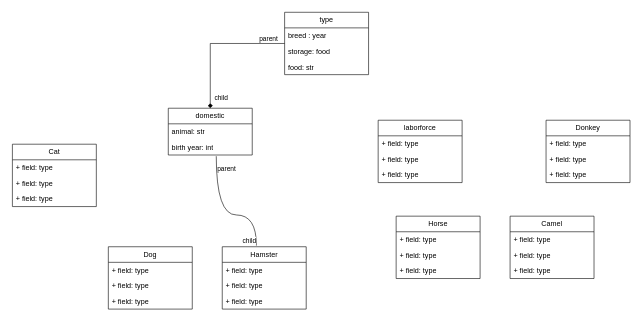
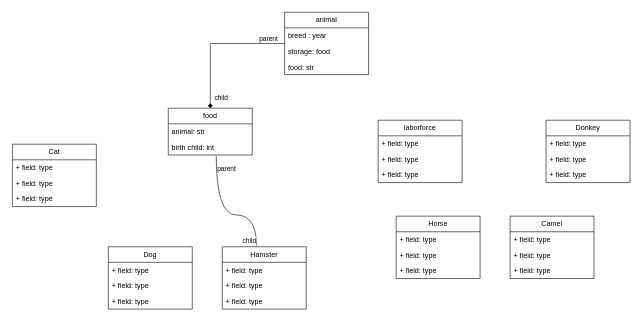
  <mxCell id="0" />
  <mxCell id="1" parent="0" />
- <mxCell id="2" value="type" style="swimlane;fontStyle=0;childLayout=stackLayout;horizontal=1;startSize=26;fillColor=none;horizontalStack=0;resizeParent=1;resizeParentMax=0;resizeLast=0;collapsible=1;marginBottom=0;whiteSpace=wrap;html=1;" parent="1" vertex="1"><mxGeometry x="474" y="20" width="140" height="104" as="geometry" /></mxCell>
+ <mxCell id="2" value="animal" style="swimlane;fontStyle=0;childLayout=stackLayout;horizontal=1;startSize=26;fillColor=none;horizontalStack=0;resizeParent=1;resizeParentMax=0;resizeLast=0;collapsible=1;marginBottom=0;whiteSpace=wrap;html=1;" parent="1" vertex="1"><mxGeometry x="474" y="20" width="140" height="104" as="geometry" /></mxCell>
  <mxCell id="3" value="breed : year" style="text;strokeColor=none;fillColor=none;align=left;verticalAlign=top;spacingLeft=4;spacingRight=4;overflow=hidden;rotatable=0;points=[[0,0.5],[1,0.5]];portConstraint=eastwest;whiteSpace=wrap;html=1;" parent="2" vertex="1"><mxGeometry y="26" width="140" height="26" as="geometry" /></mxCell>
  <mxCell id="4" value="storage: food" style="text;strokeColor=none;fillColor=none;align=left;verticalAlign=top;spacingLeft=4;spacingRight=4;overflow=hidden;rotatable=0;points=[[0,0.5],[1,0.5]];portConstraint=eastwest;whiteSpace=wrap;html=1;" parent="2" vertex="1"><mxGeometry y="52" width="140" height="26" as="geometry" /></mxCell>
  <mxCell id="5" value="food: str" style="text;strokeColor=none;fillColor=none;align=left;verticalAlign=top;spacingLeft=4;spacingRight=4;overflow=hidden;rotatable=0;points=[[0,0.5],[1,0.5]];portConstraint=eastwest;whiteSpace=wrap;html=1;" parent="2" vertex="1"><mxGeometry y="78" width="140" height="26" as="geometry" /></mxCell>
- <mxCell id="6" value="domestic" style="swimlane;fontStyle=0;childLayout=stackLayout;horizontal=1;startSize=26;fillColor=none;horizontalStack=0;resizeParent=1;resizeParentMax=0;resizeLast=0;collapsible=1;marginBottom=0;whiteSpace=wrap;html=1;" parent="1" vertex="1"><mxGeometry x="280" y="180" width="140" height="78" as="geometry" /></mxCell>
+ <mxCell id="6" value="food" style="swimlane;fontStyle=0;childLayout=stackLayout;horizontal=1;startSize=26;fillColor=none;horizontalStack=0;resizeParent=1;resizeParentMax=0;resizeLast=0;collapsible=1;marginBottom=0;whiteSpace=wrap;html=1;" parent="1" vertex="1"><mxGeometry x="280" y="180" width="140" height="78" as="geometry" /></mxCell>
  <mxCell id="7" value="animal: str" style="text;strokeColor=none;fillColor=none;align=left;verticalAlign=top;spacingLeft=4;spacingRight=4;overflow=hidden;rotatable=0;points=[[0,0.5],[1,0.5]];portConstraint=eastwest;whiteSpace=wrap;html=1;" parent="6" vertex="1"><mxGeometry y="26" width="140" height="26" as="geometry" /></mxCell>
- <mxCell id="8" value="birth year: int" style="text;strokeColor=none;fillColor=none;align=left;verticalAlign=top;spacingLeft=4;spacingRight=4;overflow=hidden;rotatable=0;points=[[0,0.5],[1,0.5]];portConstraint=eastwest;whiteSpace=wrap;html=1;" parent="6" vertex="1"><mxGeometry y="52" width="140" height="26" as="geometry" /></mxCell>
+ <mxCell id="8" value="birth child: int" style="text;strokeColor=none;fillColor=none;align=left;verticalAlign=top;spacingLeft=4;spacingRight=4;overflow=hidden;rotatable=0;points=[[0,0.5],[1,0.5]];portConstraint=eastwest;whiteSpace=wrap;html=1;" parent="6" vertex="1"><mxGeometry y="52" width="140" height="26" as="geometry" /></mxCell>
  <mxCell id="9" value="" style="endArrow=none;html=1;edgeStyle=orthogonalEdgeStyle;entryX=0.407;entryY=-0.019;entryDx=0;entryDy=0;entryPerimeter=0;curved=1;" edge="1" parent="6" target="32"><mxGeometry relative="1" as="geometry"><mxPoint x="80" y="80" as="sourcePoint" /><mxPoint x="80.0" y="191.976" as="targetPoint" /><Array as="points"><mxPoint x="80" y="178" /><mxPoint x="147" y="178" /></Array></mxGeometry></mxCell>
  <mxCell id="10" value="parent" style="edgeLabel;resizable=0;html=1;align=left;verticalAlign=bottom;" connectable="0" vertex="1" parent="9"><mxGeometry x="-1" relative="1" as="geometry"><mxPoint y="30" as="offset" /></mxGeometry></mxCell>
  <mxCell id="11" value="child" style="edgeLabel;resizable=0;html=1;align=right;verticalAlign=bottom;" connectable="0" vertex="1" parent="9"><mxGeometry x="1" relative="1" as="geometry" /></mxCell>
  <mxCell id="12" value="laborforce" style="swimlane;fontStyle=0;childLayout=stackLayout;horizontal=1;startSize=26;fillColor=none;horizontalStack=0;resizeParent=1;resizeParentMax=0;resizeLast=0;collapsible=1;marginBottom=0;whiteSpace=wrap;html=1;" parent="1" vertex="1"><mxGeometry x="630" y="200" width="140" height="104" as="geometry" /></mxCell>
  <mxCell id="13" value="+ field: type" style="text;strokeColor=none;fillColor=none;align=left;verticalAlign=top;spacingLeft=4;spacingRight=4;overflow=hidden;rotatable=0;points=[[0,0.5],[1,0.5]];portConstraint=eastwest;whiteSpace=wrap;html=1;" parent="12" vertex="1"><mxGeometry y="26" width="140" height="26" as="geometry" /></mxCell>
  <mxCell id="14" value="+ field: type" style="text;strokeColor=none;fillColor=none;align=left;verticalAlign=top;spacingLeft=4;spacingRight=4;overflow=hidden;rotatable=0;points=[[0,0.5],[1,0.5]];portConstraint=eastwest;whiteSpace=wrap;html=1;" parent="12" vertex="1"><mxGeometry y="52" width="140" height="26" as="geometry" /></mxCell>
  <mxCell id="15" value="+ field: type" style="text;strokeColor=none;fillColor=none;align=left;verticalAlign=top;spacingLeft=4;spacingRight=4;overflow=hidden;rotatable=0;points=[[0,0.5],[1,0.5]];portConstraint=eastwest;whiteSpace=wrap;html=1;" parent="12" vertex="1"><mxGeometry y="78" width="140" height="26" as="geometry" /></mxCell>
  <mxCell id="16" value="Donkey" style="swimlane;fontStyle=0;childLayout=stackLayout;horizontal=1;startSize=26;fillColor=none;horizontalStack=0;resizeParent=1;resizeParentMax=0;resizeLast=0;collapsible=1;marginBottom=0;whiteSpace=wrap;html=1;" parent="1" vertex="1"><mxGeometry x="910" y="200" width="140" height="104" as="geometry" /></mxCell>
  <mxCell id="17" value="+ field: type" style="text;strokeColor=none;fillColor=none;align=left;verticalAlign=top;spacingLeft=4;spacingRight=4;overflow=hidden;rotatable=0;points=[[0,0.5],[1,0.5]];portConstraint=eastwest;whiteSpace=wrap;html=1;" parent="16" vertex="1"><mxGeometry y="26" width="140" height="26" as="geometry" /></mxCell>
  <mxCell id="18" value="+ field: type" style="text;strokeColor=none;fillColor=none;align=left;verticalAlign=top;spacingLeft=4;spacingRight=4;overflow=hidden;rotatable=0;points=[[0,0.5],[1,0.5]];portConstraint=eastwest;whiteSpace=wrap;html=1;" parent="16" vertex="1"><mxGeometry y="52" width="140" height="26" as="geometry" /></mxCell>
  <mxCell id="19" value="+ field: type" style="text;strokeColor=none;fillColor=none;align=left;verticalAlign=top;spacingLeft=4;spacingRight=4;overflow=hidden;rotatable=0;points=[[0,0.5],[1,0.5]];portConstraint=eastwest;whiteSpace=wrap;html=1;" parent="16" vertex="1"><mxGeometry y="78" width="140" height="26" as="geometry" /></mxCell>
  <mxCell id="20" value="Camel" style="swimlane;fontStyle=0;childLayout=stackLayout;horizontal=1;startSize=26;fillColor=none;horizontalStack=0;resizeParent=1;resizeParentMax=0;resizeLast=0;collapsible=1;marginBottom=0;whiteSpace=wrap;html=1;" parent="1" vertex="1"><mxGeometry x="850" y="360" width="140" height="104" as="geometry" /></mxCell>
  <mxCell id="21" value="+ field: type" style="text;strokeColor=none;fillColor=none;align=left;verticalAlign=top;spacingLeft=4;spacingRight=4;overflow=hidden;rotatable=0;points=[[0,0.5],[1,0.5]];portConstraint=eastwest;whiteSpace=wrap;html=1;" parent="20" vertex="1"><mxGeometry y="26" width="140" height="26" as="geometry" /></mxCell>
  <mxCell id="22" value="+ field: type" style="text;strokeColor=none;fillColor=none;align=left;verticalAlign=top;spacingLeft=4;spacingRight=4;overflow=hidden;rotatable=0;points=[[0,0.5],[1,0.5]];portConstraint=eastwest;whiteSpace=wrap;html=1;" parent="20" vertex="1"><mxGeometry y="52" width="140" height="26" as="geometry" /></mxCell>
  <mxCell id="23" value="+ field: type" style="text;strokeColor=none;fillColor=none;align=left;verticalAlign=top;spacingLeft=4;spacingRight=4;overflow=hidden;rotatable=0;points=[[0,0.5],[1,0.5]];portConstraint=eastwest;whiteSpace=wrap;html=1;" parent="20" vertex="1"><mxGeometry y="78" width="140" height="26" as="geometry" /></mxCell>
  <mxCell id="24" value="Horse" style="swimlane;fontStyle=0;childLayout=stackLayout;horizontal=1;startSize=26;fillColor=none;horizontalStack=0;resizeParent=1;resizeParentMax=0;resizeLast=0;collapsible=1;marginBottom=0;whiteSpace=wrap;html=1;" parent="1" vertex="1"><mxGeometry x="660" y="360" width="140" height="104" as="geometry" /></mxCell>
  <mxCell id="25" value="+ field: type" style="text;strokeColor=none;fillColor=none;align=left;verticalAlign=top;spacingLeft=4;spacingRight=4;overflow=hidden;rotatable=0;points=[[0,0.5],[1,0.5]];portConstraint=eastwest;whiteSpace=wrap;html=1;" parent="24" vertex="1"><mxGeometry y="26" width="140" height="26" as="geometry" /></mxCell>
  <mxCell id="26" value="+ field: type" style="text;strokeColor=none;fillColor=none;align=left;verticalAlign=top;spacingLeft=4;spacingRight=4;overflow=hidden;rotatable=0;points=[[0,0.5],[1,0.5]];portConstraint=eastwest;whiteSpace=wrap;html=1;" parent="24" vertex="1"><mxGeometry y="52" width="140" height="26" as="geometry" /></mxCell>
  <mxCell id="27" value="+ field: type" style="text;strokeColor=none;fillColor=none;align=left;verticalAlign=top;spacingLeft=4;spacingRight=4;overflow=hidden;rotatable=0;points=[[0,0.5],[1,0.5]];portConstraint=eastwest;whiteSpace=wrap;html=1;" parent="24" vertex="1"><mxGeometry y="78" width="140" height="26" as="geometry" /></mxCell>
  <mxCell id="28" value="Cat" style="swimlane;fontStyle=0;childLayout=stackLayout;horizontal=1;startSize=26;fillColor=none;horizontalStack=0;resizeParent=1;resizeParentMax=0;resizeLast=0;collapsible=1;marginBottom=0;whiteSpace=wrap;html=1;" parent="1" vertex="1"><mxGeometry x="20" y="240" width="140" height="104" as="geometry" /></mxCell>
  <mxCell id="29" value="+ field: type" style="text;strokeColor=none;fillColor=none;align=left;verticalAlign=top;spacingLeft=4;spacingRight=4;overflow=hidden;rotatable=0;points=[[0,0.5],[1,0.5]];portConstraint=eastwest;whiteSpace=wrap;html=1;" parent="28" vertex="1"><mxGeometry y="26" width="140" height="26" as="geometry" /></mxCell>
  <mxCell id="30" value="+ field: type" style="text;strokeColor=none;fillColor=none;align=left;verticalAlign=top;spacingLeft=4;spacingRight=4;overflow=hidden;rotatable=0;points=[[0,0.5],[1,0.5]];portConstraint=eastwest;whiteSpace=wrap;html=1;" parent="28" vertex="1"><mxGeometry y="52" width="140" height="26" as="geometry" /></mxCell>
  <mxCell id="31" value="+ field: type" style="text;strokeColor=none;fillColor=none;align=left;verticalAlign=top;spacingLeft=4;spacingRight=4;overflow=hidden;rotatable=0;points=[[0,0.5],[1,0.5]];portConstraint=eastwest;whiteSpace=wrap;html=1;" parent="28" vertex="1"><mxGeometry y="78" width="140" height="26" as="geometry" /></mxCell>
  <mxCell id="32" value="Hamster" style="swimlane;fontStyle=0;childLayout=stackLayout;horizontal=1;startSize=26;fillColor=none;horizontalStack=0;resizeParent=1;resizeParentMax=0;resizeLast=0;collapsible=1;marginBottom=0;whiteSpace=wrap;html=1;" parent="1" vertex="1"><mxGeometry x="370" y="411" width="140" height="104" as="geometry" /></mxCell>
  <mxCell id="33" value="+ field: type" style="text;strokeColor=none;fillColor=none;align=left;verticalAlign=top;spacingLeft=4;spacingRight=4;overflow=hidden;rotatable=0;points=[[0,0.5],[1,0.5]];portConstraint=eastwest;whiteSpace=wrap;html=1;" parent="32" vertex="1"><mxGeometry y="26" width="140" height="26" as="geometry" /></mxCell>
  <mxCell id="34" value="+ field: type" style="text;strokeColor=none;fillColor=none;align=left;verticalAlign=top;spacingLeft=4;spacingRight=4;overflow=hidden;rotatable=0;points=[[0,0.5],[1,0.5]];portConstraint=eastwest;whiteSpace=wrap;html=1;" parent="32" vertex="1"><mxGeometry y="52" width="140" height="26" as="geometry" /></mxCell>
  <mxCell id="35" value="+ field: type" style="text;strokeColor=none;fillColor=none;align=left;verticalAlign=top;spacingLeft=4;spacingRight=4;overflow=hidden;rotatable=0;points=[[0,0.5],[1,0.5]];portConstraint=eastwest;whiteSpace=wrap;html=1;" parent="32" vertex="1"><mxGeometry y="78" width="140" height="26" as="geometry" /></mxCell>
  <mxCell id="36" value="Dog" style="swimlane;fontStyle=0;childLayout=stackLayout;horizontal=1;startSize=26;fillColor=none;horizontalStack=0;resizeParent=1;resizeParentMax=0;resizeLast=0;collapsible=1;marginBottom=0;whiteSpace=wrap;html=1;" parent="1" vertex="1"><mxGeometry x="180" y="411" width="140" height="104" as="geometry" /></mxCell>
  <mxCell id="37" value="+ field: type" style="text;strokeColor=none;fillColor=none;align=left;verticalAlign=top;spacingLeft=4;spacingRight=4;overflow=hidden;rotatable=0;points=[[0,0.5],[1,0.5]];portConstraint=eastwest;whiteSpace=wrap;html=1;" parent="36" vertex="1"><mxGeometry y="26" width="140" height="26" as="geometry" /></mxCell>
  <mxCell id="38" value="+ field: type" style="text;strokeColor=none;fillColor=none;align=left;verticalAlign=top;spacingLeft=4;spacingRight=4;overflow=hidden;rotatable=0;points=[[0,0.5],[1,0.5]];portConstraint=eastwest;whiteSpace=wrap;html=1;" parent="36" vertex="1"><mxGeometry y="52" width="140" height="26" as="geometry" /></mxCell>
  <mxCell id="39" value="+ field: type" style="text;strokeColor=none;fillColor=none;align=left;verticalAlign=top;spacingLeft=4;spacingRight=4;overflow=hidden;rotatable=0;points=[[0,0.5],[1,0.5]];portConstraint=eastwest;whiteSpace=wrap;html=1;" parent="36" vertex="1"><mxGeometry y="78" width="140" height="26" as="geometry" /></mxCell>
  <mxCell id="40" value="" style="endArrow=diamond;html=1;edgeStyle=orthogonalEdgeStyle;rounded=0;" edge="1" parent="1" source="2" target="6"><mxGeometry relative="1" as="geometry"><mxPoint x="280" y="70" as="sourcePoint" /><mxPoint x="440" y="70" as="targetPoint" /></mxGeometry></mxCell>
  <mxCell id="41" value="parent" style="edgeLabel;resizable=0;html=1;align=left;verticalAlign=bottom;" connectable="0" vertex="1" parent="40"><mxGeometry x="-1" relative="1" as="geometry"><mxPoint x="-44" as="offset" /></mxGeometry></mxCell>
  <mxCell id="42" value="child" style="edgeLabel;resizable=0;html=1;align=right;verticalAlign=bottom;" connectable="0" vertex="1" parent="40"><mxGeometry x="1" relative="1" as="geometry"><mxPoint x="30" y="-10" as="offset" /></mxGeometry></mxCell>
